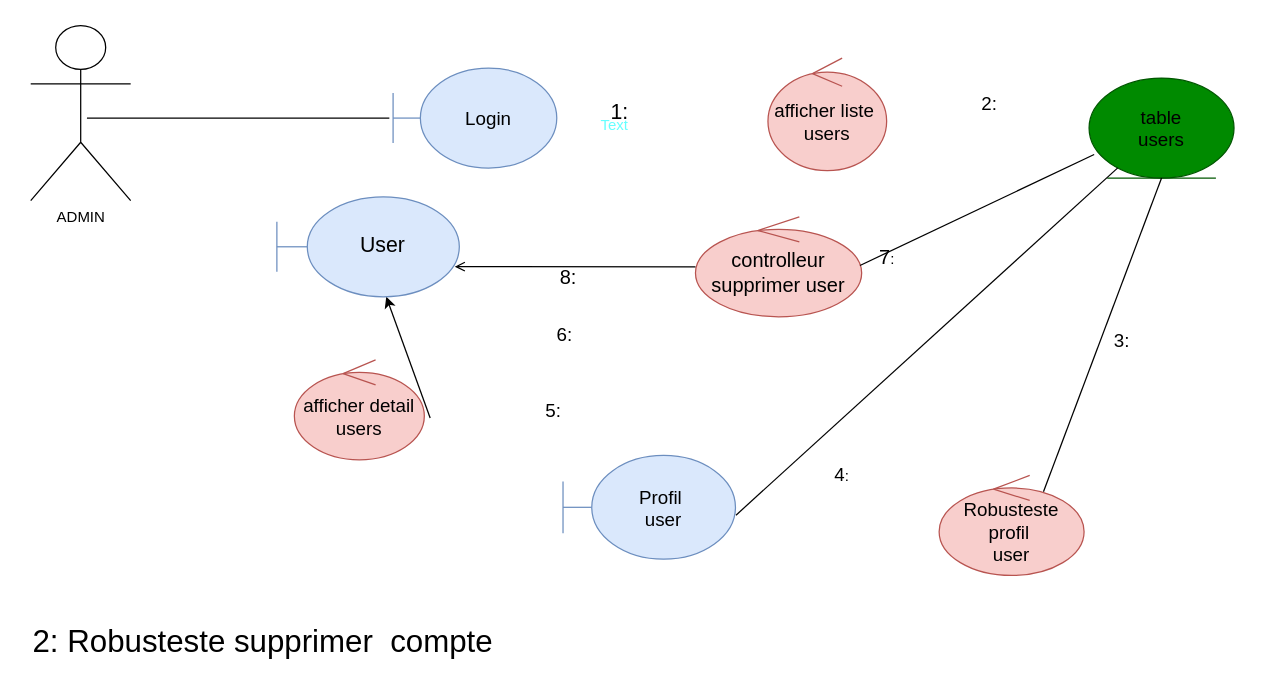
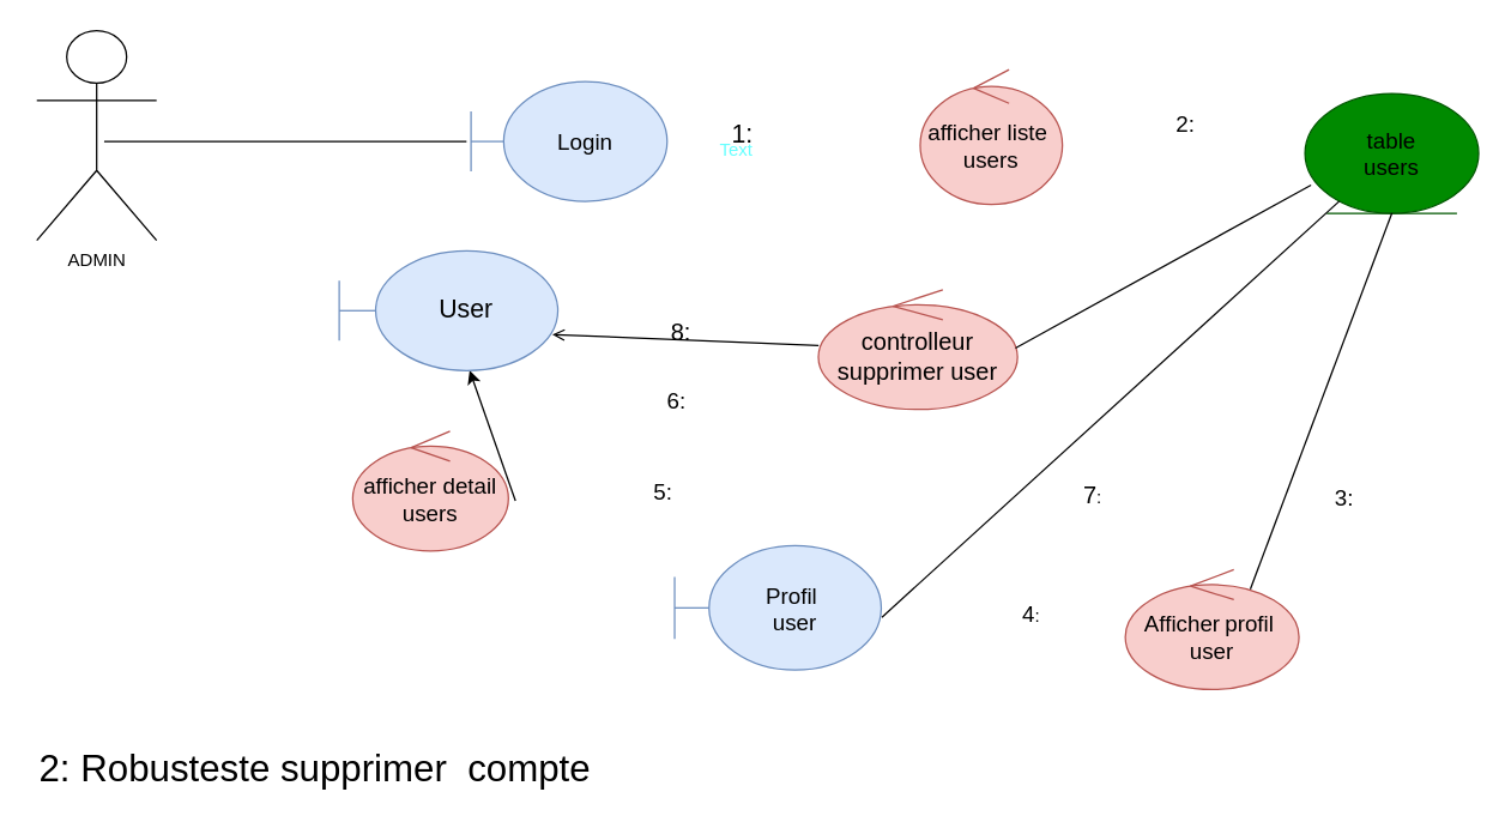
  <mxCell id="0" />
  <mxCell id="1" parent="0" />
  <mxCell id="2" value="ADMIN" style="shape=umlActor;verticalLabelPosition=bottom;labelBackgroundColor=#ffffff;verticalAlign=top;html=1;" vertex="1" parent="1"><mxGeometry y="20" width="80" height="140" as="geometry" x="24" /></mxCell>
  <mxCell id="3" value="" style="line;strokeWidth=1;fillColor=none;align=left;verticalAlign=middle;spacingTop=-1;spacingLeft=3;spacingRight=3;rotatable=0;labelPosition=right;points=[];portConstraint=eastwest;" vertex="1" parent="1"><mxGeometry x="69" y="90" width="242" height="8" as="geometry" /></mxCell>
  <mxCell id="4" value="Text" style="text;html=1;align=center;verticalAlign=middle;resizable=0;points=[];autosize=1;fontColor=#66FFFF;" vertex="1" parent="1"><mxGeometry x="475" y="91" width="32" height="18" as="geometry" /></mxCell>
  <mxCell id="5" value="&lt;font style=&quot;font-size: 17px&quot;&gt;1:&lt;/font&gt;" style="text;html=1;align=center;verticalAlign=middle;resizable=0;points=[];autosize=1;" vertex="1" parent="1"><mxGeometry x="483" y="80" width="24" height="20" as="geometry" /></mxCell>
  <mxCell id="6" value="&lt;font style=&quot;font-size: 15px&quot;&gt;afficher liste&amp;nbsp;&lt;br&gt;users&lt;br&gt;&lt;/font&gt;" style="ellipse;shape=umlControl;whiteSpace=wrap;html=1;strokeColor=#b85450;fillColor=#f8cecc;" vertex="1" parent="1"><mxGeometry x="614" y="46" width="95" height="90" as="geometry" /></mxCell>
  <mxCell id="7" value="&lt;font style=&quot;font-size: 15px&quot;&gt;Login&lt;/font&gt;" style="shape=umlBoundary;whiteSpace=wrap;html=1;strokeColor=#6c8ebf;fillColor=#dae8fc;" vertex="1" parent="1"><mxGeometry x="314" y="54" width="131" height="80" as="geometry" /></mxCell>
  <mxCell id="8" value="&lt;font color=&quot;#000000&quot; style=&quot;font-size: 15px&quot;&gt;table&lt;br&gt;users&lt;br&gt;&lt;/font&gt;" style="ellipse;shape=umlEntity;whiteSpace=wrap;html=1;strokeColor=#005700;fillColor=#008a00;fontColor=#ffffff;" vertex="1" parent="1"><mxGeometry x="871" y="62" width="116" height="80" as="geometry" /></mxCell>
  <mxCell id="9" value="&lt;font color=&quot;#000000&quot; style=&quot;font-size: 15px&quot;&gt;2:&lt;/font&gt;" style="text;html=1;align=center;verticalAlign=middle;resizable=0;points=[];autosize=1;fontColor=#66FFFF;" vertex="1" parent="1"><mxGeometry x="779" y="72" width="23" height="19" as="geometry" /></mxCell>
  <mxCell id="10" value="" style="endArrow=none;html=1;fontColor=#66FFFF;exitX=0.673;exitY=0.013;exitDx=0;exitDy=0;exitPerimeter=0;" edge="1" parent="1"><mxGeometry width="50" height="50" relative="1" as="geometry"><mxPoint x="834.49" y="393.04" as="sourcePoint" /><mxPoint x="929" y="142" as="targetPoint" /></mxGeometry></mxCell>
- <mxCell id="11" value="&lt;font color=&quot;#000000&quot; style=&quot;font-size: 15px&quot;&gt;3:&lt;/font&gt;" style="text;html=1;align=center;verticalAlign=middle;resizable=0;points=[];autosize=1;fontColor=#66FFFF;" vertex="1" parent="1"><mxGeometry x="885" y="262" width="23" height="19" as="geometry" /></mxCell>
+ <mxCell id="11" value="&lt;font color=&quot;#000000&quot; style=&quot;font-size: 15px&quot;&gt;3:&lt;/font&gt;" style="text;html=1;align=center;verticalAlign=middle;resizable=0;points=[];autosize=1;fontColor=#66FFFF;" vertex="1" parent="1"><mxGeometry x="885" y="322" width="23" height="19" as="geometry" /></mxCell>
  <mxCell id="12" value="&lt;font style=&quot;font-size: 25px&quot;&gt;2: Robusteste supprimer&amp;nbsp; compte&amp;nbsp;&lt;/font&gt;" style="text;html=1;align=center;verticalAlign=middle;resizable=0;points=[];autosize=1;" vertex="1" parent="1"><mxGeometry x="20" y="501" width="385" height="22" as="geometry" /></mxCell>
- <mxCell id="13" value="&lt;font style=&quot;font-size: 15px&quot;&gt;Robusteste&lt;/font&gt; &lt;font style=&quot;font-size: 15px&quot;&gt;profil&lt;/font&gt;&amp;nbsp;&lt;br&gt;&lt;font style=&quot;font-size: 15px&quot;&gt;user&lt;/font&gt;" style="ellipse;shape=umlControl;whiteSpace=wrap;html=1;fillColor=#f8cecc;strokeColor=#b85450;" vertex="1" parent="1"><mxGeometry x="751" y="380" width="116" height="80" as="geometry" /></mxCell>
+ <mxCell id="13" value="&lt;font style=&quot;font-size: 15px&quot;&gt;Afficher&lt;/font&gt; &lt;font style=&quot;font-size: 15px&quot;&gt;profil&lt;/font&gt;&amp;nbsp;&lt;br&gt;&lt;font style=&quot;font-size: 15px&quot;&gt;user&lt;/font&gt;" style="ellipse;shape=umlControl;whiteSpace=wrap;html=1;fillColor=#f8cecc;strokeColor=#b85450;" vertex="1" parent="1"><mxGeometry x="751" y="380" width="116" height="80" as="geometry" /></mxCell>
  <mxCell id="14" value="&lt;font style=&quot;font-size: 15px&quot;&gt;Profil&amp;nbsp;&lt;br&gt;user&lt;/font&gt;" style="shape=umlBoundary;whiteSpace=wrap;html=1;fillColor=#dae8fc;strokeColor=#6c8ebf;" vertex="1" parent="1"><mxGeometry x="450" y="364" width="138" height="83" as="geometry" /></mxCell>
  <mxCell id="15" value="" style="endArrow=none;html=1;exitX=1.003;exitY=0.576;exitDx=0;exitDy=0;exitPerimeter=0;" edge="1" parent="1" source="14" target="8"><mxGeometry width="50" height="50" relative="1" as="geometry"><mxPoint x="602" y="399" as="sourcePoint" /><mxPoint x="652" y="349" as="targetPoint" /></mxGeometry></mxCell>
  <mxCell id="16" value="&lt;font style=&quot;font-size: 15px&quot;&gt;afficher detail&lt;br&gt;users&lt;br&gt;&lt;/font&gt;" style="ellipse;shape=umlControl;whiteSpace=wrap;html=1;fillColor=#f8cecc;strokeColor=#b85450;" vertex="1" parent="1"><mxGeometry x="235" y="287.5" width="104" height="80" as="geometry" /></mxCell>
  <mxCell id="17" value="" style="endArrow=classic;html=1;exitX=1.045;exitY=0.581;exitDx=0;exitDy=0;exitPerimeter=0;" edge="1" parent="1" source="16" target="24"><mxGeometry width="50" height="50" relative="1" as="geometry"><mxPoint x="355" y="287" as="sourcePoint" /><mxPoint x="539" y="217" as="targetPoint" /></mxGeometry></mxCell>
- <mxCell id="18" value="&lt;font style=&quot;font-size: 15px&quot;&gt;4&lt;/font&gt;:" style="text;html=1;align=center;verticalAlign=middle;resizable=0;points=[];autosize=1;" vertex="1" parent="1"><mxGeometry x="662" y="369" width="22" height="19" as="geometry" /></mxCell>
+ <mxCell id="18" value="&lt;font style=&quot;font-size: 15px&quot;&gt;4&lt;/font&gt;:" style="text;html=1;align=center;verticalAlign=middle;resizable=0;points=[];autosize=1;" vertex="1" parent="1"><mxGeometry x="677" y="399" width="22" height="19" as="geometry" /></mxCell>
  <mxCell id="19" value="&lt;font style=&quot;font-size: 15px&quot;&gt;5:&lt;/font&gt;" style="text;html=1;align=center;verticalAlign=middle;resizable=0;points=[];autosize=1;" vertex="1" parent="1"><mxGeometry x="430" y="318" width="23" height="19" as="geometry" /></mxCell>
  <mxCell id="20" value="&lt;font style=&quot;font-size: 15px&quot;&gt;&lt;font style=&quot;font-size: 15px&quot;&gt;6&lt;/font&gt;:&lt;br&gt;&lt;/font&gt;" style="text;html=1;align=center;verticalAlign=middle;resizable=0;points=[];autosize=1;" vertex="1" parent="1"><mxGeometry x="439" y="257" width="23" height="19" as="geometry" /></mxCell>
- <mxCell id="21" value="&lt;font style=&quot;font-size: 16px&quot;&gt;controlleur supprimer user&lt;/font&gt;" style="ellipse;shape=umlControl;whiteSpace=wrap;html=1;fillColor=#f8cecc;strokeColor=#b85450;" vertex="1" parent="1"><mxGeometry x="556" y="173" width="133" height="80" as="geometry" /></mxCell>
+ <mxCell id="21" value="&lt;font style=&quot;font-size: 16px&quot;&gt;controlleur supprimer user&lt;/font&gt;" style="ellipse;shape=umlControl;whiteSpace=wrap;html=1;fillColor=#f8cecc;strokeColor=#b85450;" vertex="1" parent="1"><mxGeometry x="546" y="193" width="133" height="80" as="geometry" /></mxCell>
  <mxCell id="22" value="" style="endArrow=none;html=1;exitX=0.99;exitY=0.487;exitDx=0;exitDy=0;exitPerimeter=0;entryX=0.035;entryY=0.764;entryDx=0;entryDy=0;entryPerimeter=0;" edge="1" parent="1" source="21" target="8"><mxGeometry width="50" height="50" relative="1" as="geometry"><mxPoint x="672" y="246" as="sourcePoint" /><mxPoint x="722" y="196" as="targetPoint" /></mxGeometry></mxCell>
- <mxCell id="23" value="&lt;font style=&quot;font-size: 16px&quot;&gt;7&lt;/font&gt;:" style="text;html=1;align=center;verticalAlign=middle;resizable=0;points=[];autosize=1;" vertex="1" parent="1"><mxGeometry x="698" y="195" width="22" height="20" as="geometry" /></mxCell>
- <mxCell id="24" value="&lt;font style=&quot;font-size: 17px&quot;&gt;User&lt;/font&gt;" style="shape=umlBoundary;whiteSpace=wrap;html=1;fillColor=#dae8fc;strokeColor=#6c8ebf;" vertex="1" parent="1"><mxGeometry x="221" y="157" width="146" height="80" as="geometry" /></mxCell>
+ <mxCell id="23" value="&lt;font style=&quot;font-size: 16px&quot;&gt;7&lt;/font&gt;:" style="text;html=1;align=center;verticalAlign=middle;resizable=0;points=[];autosize=1;" vertex="1" parent="1"><mxGeometry x="718" y="320" width="22" height="20" as="geometry" /></mxCell>
+ <mxCell id="24" value="&lt;font style=&quot;font-size: 17px&quot;&gt;User&lt;/font&gt;" style="shape=umlBoundary;whiteSpace=wrap;html=1;fillColor=#dae8fc;strokeColor=#6c8ebf;" vertex="1" parent="1"><mxGeometry x="226" y="167" width="146" height="80" as="geometry" /></mxCell>
  <mxCell id="25" value="" style="endArrow=open;html=1;entryX=0.975;entryY=0.699;entryDx=0;entryDy=0;entryPerimeter=0;" edge="1" parent="1" source="21" target="24"><mxGeometry width="50" height="50" relative="1" as="geometry"><mxPoint x="410" y="232" as="sourcePoint" /><mxPoint x="426" y="198" as="targetPoint" /></mxGeometry></mxCell>
  <mxCell id="26" value="&lt;font style=&quot;font-size: 16px&quot;&gt;8:&lt;/font&gt;" style="text;html=1;align=center;verticalAlign=middle;resizable=0;points=[];autosize=1;" vertex="1" parent="1"><mxGeometry x="442" y="211" width="24" height="20" as="geometry" /></mxCell>
